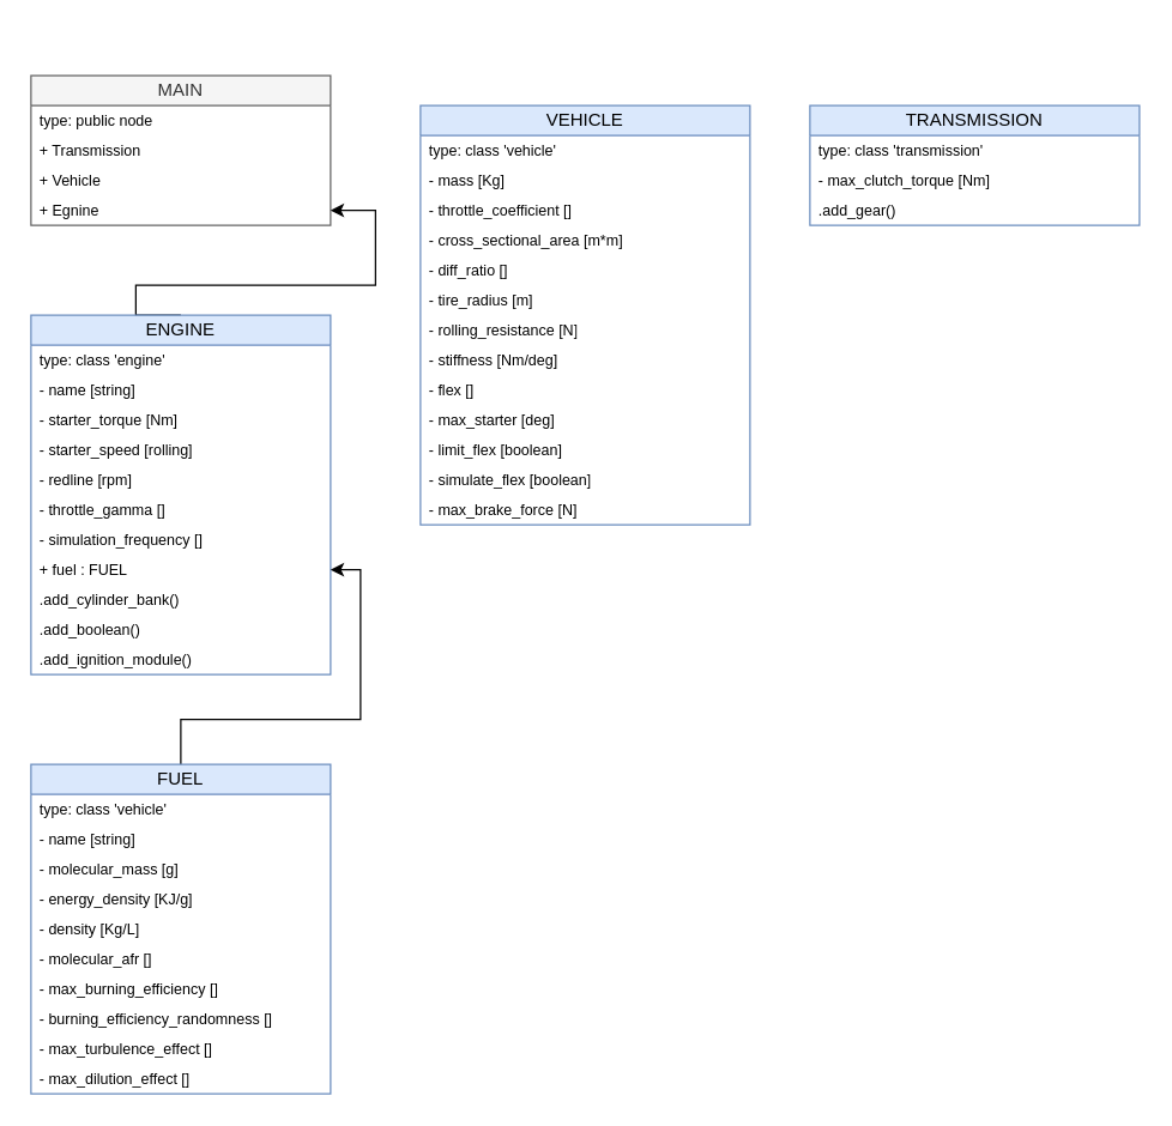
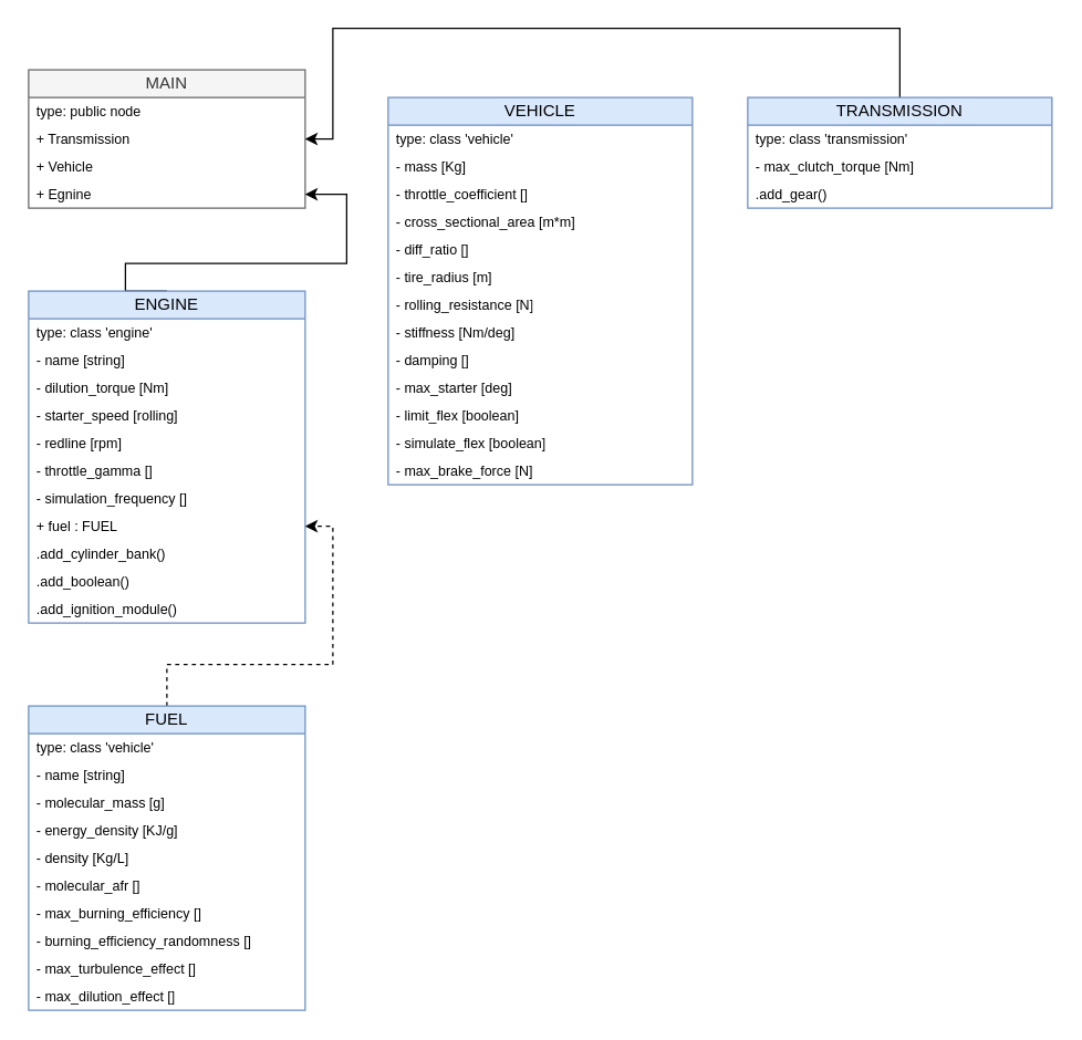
  <mxCell id="0" />
  <mxCell id="1" parent="0" />
  <mxCell id="2" value="MAIN" style="swimlane;fontStyle=0;childLayout=stackLayout;horizontal=1;startSize=20;fillColor=#f5f5f5;horizontalStack=0;resizeParent=1;resizeParentMax=0;resizeLast=0;collapsible=1;marginBottom=0;whiteSpace=wrap;verticalAlign=middle;html=1;spacing=0;fontColor=#333333;strokeColor=#666666;" vertex="1" parent="1"><mxGeometry x="20" y="50" width="200" height="100" as="geometry" /></mxCell>
  <mxCell id="3" value="type: public node" style="text;strokeColor=none;fillColor=none;align=left;verticalAlign=middle;spacingLeft=4;spacingRight=4;overflow=hidden;rotatable=0;points=[[0,0.5],[1,0.5]];portConstraint=eastwest;whiteSpace=wrap;html=1;fontSize=10;" vertex="1" parent="2"><mxGeometry y="20" width="200" height="20" as="geometry" /></mxCell>
  <mxCell id="4" value="+ Transmission" style="text;strokeColor=none;fillColor=none;align=left;verticalAlign=middle;spacingLeft=4;spacingRight=4;overflow=hidden;rotatable=0;points=[[0,0.5],[1,0.5]];portConstraint=eastwest;whiteSpace=wrap;html=1;fontSize=10;" vertex="1" parent="2"><mxGeometry y="40" width="200" height="20" as="geometry" /></mxCell>
  <mxCell id="5" value="+ Vehicle" style="text;strokeColor=none;fillColor=none;align=left;verticalAlign=middle;spacingLeft=4;spacingRight=4;overflow=hidden;rotatable=0;points=[[0,0.5],[1,0.5]];portConstraint=eastwest;whiteSpace=wrap;html=1;fontFamily=Helvetica;fontSize=10;fontColor=default;" vertex="1" parent="2"><mxGeometry y="60" width="200" height="20" as="geometry" /></mxCell>
  <mxCell id="6" value="+ Egnine" style="text;strokeColor=none;fillColor=none;align=left;verticalAlign=middle;spacingLeft=4;spacingRight=4;overflow=hidden;rotatable=0;points=[[0,0.5],[1,0.5]];portConstraint=eastwest;whiteSpace=wrap;html=1;fontFamily=Helvetica;fontSize=10;fontColor=default;" vertex="1" parent="2"><mxGeometry y="80" width="200" height="20" as="geometry" /></mxCell>
+ <mxCell id="7" style="edgeStyle=orthogonalEdgeStyle;rounded=0;orthogonalLoop=1;jettySize=auto;html=1;exitX=0.5;exitY=0;exitDx=0;exitDy=0;entryX=1;entryY=0.5;entryDx=0;entryDy=0;" edge="1" parent="1" source="8" target="4"><mxGeometry relative="1" as="geometry"><Array as="points"><mxPoint x="650" y="20" /><mxPoint x="240" y="20" /><mxPoint x="240" y="100" /></Array></mxGeometry></mxCell>
  <mxCell id="8" value="TRANSMISSION" style="swimlane;fontStyle=0;childLayout=stackLayout;horizontal=1;startSize=20;fillColor=#dae8fc;horizontalStack=0;resizeParent=1;resizeParentMax=0;resizeLast=0;collapsible=1;marginBottom=0;whiteSpace=wrap;verticalAlign=middle;html=1;spacing=0;strokeColor=#6c8ebf;" vertex="1" parent="1"><mxGeometry x="540" y="70" width="220" height="80" as="geometry" /></mxCell>
  <mxCell id="9" value="type: class 'transmission'" style="text;strokeColor=none;fillColor=none;align=left;verticalAlign=middle;spacingLeft=4;spacingRight=4;overflow=hidden;rotatable=0;points=[[0,0.5],[1,0.5]];portConstraint=eastwest;whiteSpace=wrap;html=1;fontSize=10;" vertex="1" parent="8"><mxGeometry y="20" width="220" height="20" as="geometry" /></mxCell>
  <mxCell id="10" value="- max_clutch_torque [Nm]" style="text;strokeColor=none;fillColor=none;align=left;verticalAlign=middle;spacingLeft=4;spacingRight=4;overflow=hidden;rotatable=0;points=[[0,0.5],[1,0.5]];portConstraint=eastwest;whiteSpace=wrap;html=1;fontSize=10;" vertex="1" parent="8"><mxGeometry y="40" width="220" height="20" as="geometry" /></mxCell>
  <mxCell id="11" value=".add_gear()" style="text;strokeColor=none;fillColor=none;align=left;verticalAlign=middle;spacingLeft=4;spacingRight=4;overflow=hidden;rotatable=0;points=[[0,0.5],[1,0.5]];portConstraint=eastwest;whiteSpace=wrap;html=1;fontFamily=Helvetica;fontSize=10;fontColor=default;" vertex="1" parent="8"><mxGeometry y="60" width="220" height="20" as="geometry" /></mxCell>
  <mxCell id="12" value="VEHICLE" style="swimlane;fontStyle=0;childLayout=stackLayout;horizontal=1;startSize=20;fillColor=#dae8fc;horizontalStack=0;resizeParent=1;resizeParentMax=0;resizeLast=0;collapsible=1;marginBottom=0;whiteSpace=wrap;verticalAlign=middle;html=1;spacing=0;strokeColor=#6c8ebf;" vertex="1" parent="1"><mxGeometry x="280" y="70" width="220" height="280" as="geometry" /></mxCell>
  <mxCell id="13" value="type: class 'vehicle'" style="text;strokeColor=none;fillColor=none;align=left;verticalAlign=middle;spacingLeft=4;spacingRight=4;overflow=hidden;rotatable=0;points=[[0,0.5],[1,0.5]];portConstraint=eastwest;whiteSpace=wrap;html=1;fontSize=10;" vertex="1" parent="12"><mxGeometry y="20" width="220" height="20" as="geometry" /></mxCell>
  <mxCell id="14" value="- mass [Kg]" style="text;strokeColor=none;fillColor=none;align=left;verticalAlign=middle;spacingLeft=4;spacingRight=4;overflow=hidden;rotatable=0;points=[[0,0.5],[1,0.5]];portConstraint=eastwest;whiteSpace=wrap;html=1;fontSize=10;" vertex="1" parent="12"><mxGeometry y="40" width="220" height="20" as="geometry" /></mxCell>
  <mxCell id="15" value="- throttle_coefficient []" style="text;strokeColor=none;fillColor=none;align=left;verticalAlign=middle;spacingLeft=4;spacingRight=4;overflow=hidden;rotatable=0;points=[[0,0.5],[1,0.5]];portConstraint=eastwest;whiteSpace=wrap;html=1;fontSize=10;" vertex="1" parent="12"><mxGeometry y="60" width="220" height="20" as="geometry" /></mxCell>
  <mxCell id="16" value="- cross_sectional_area [m*m]" style="text;strokeColor=none;fillColor=none;align=left;verticalAlign=middle;spacingLeft=4;spacingRight=4;overflow=hidden;rotatable=0;points=[[0,0.5],[1,0.5]];portConstraint=eastwest;whiteSpace=wrap;html=1;fontSize=10;" vertex="1" parent="12"><mxGeometry y="80" width="220" height="20" as="geometry" /></mxCell>
  <mxCell id="17" value="- diff_ratio []" style="text;strokeColor=none;fillColor=none;align=left;verticalAlign=middle;spacingLeft=4;spacingRight=4;overflow=hidden;rotatable=0;points=[[0,0.5],[1,0.5]];portConstraint=eastwest;whiteSpace=wrap;html=1;fontSize=10;" vertex="1" parent="12"><mxGeometry y="100" width="220" height="20" as="geometry" /></mxCell>
  <mxCell id="18" value="- tire_radius [m]" style="text;strokeColor=none;fillColor=none;align=left;verticalAlign=middle;spacingLeft=4;spacingRight=4;overflow=hidden;rotatable=0;points=[[0,0.5],[1,0.5]];portConstraint=eastwest;whiteSpace=wrap;html=1;fontSize=10;" vertex="1" parent="12"><mxGeometry y="120" width="220" height="20" as="geometry" /></mxCell>
  <mxCell id="19" value="- rolling_resistance [N]" style="text;strokeColor=none;fillColor=none;align=left;verticalAlign=middle;spacingLeft=4;spacingRight=4;overflow=hidden;rotatable=0;points=[[0,0.5],[1,0.5]];portConstraint=eastwest;whiteSpace=wrap;html=1;fontSize=10;" vertex="1" parent="12"><mxGeometry y="140" width="220" height="20" as="geometry" /></mxCell>
  <mxCell id="20" value="- stiffness [Nm/deg]" style="text;strokeColor=none;fillColor=none;align=left;verticalAlign=middle;spacingLeft=4;spacingRight=4;overflow=hidden;rotatable=0;points=[[0,0.5],[1,0.5]];portConstraint=eastwest;whiteSpace=wrap;html=1;fontSize=10;" vertex="1" parent="12"><mxGeometry y="160" width="220" height="20" as="geometry" /></mxCell>
- <mxCell id="21" value="- flex []" style="text;strokeColor=none;fillColor=none;align=left;verticalAlign=middle;spacingLeft=4;spacingRight=4;overflow=hidden;rotatable=0;points=[[0,0.5],[1,0.5]];portConstraint=eastwest;whiteSpace=wrap;html=1;fontSize=10;" vertex="1" parent="12"><mxGeometry y="180" width="220" height="20" as="geometry" /></mxCell>
+ <mxCell id="21" value="- damping []" style="text;strokeColor=none;fillColor=none;align=left;verticalAlign=middle;spacingLeft=4;spacingRight=4;overflow=hidden;rotatable=0;points=[[0,0.5],[1,0.5]];portConstraint=eastwest;whiteSpace=wrap;html=1;fontSize=10;" vertex="1" parent="12"><mxGeometry y="180" width="220" height="20" as="geometry" /></mxCell>
  <mxCell id="22" value="- max_starter [deg]" style="text;strokeColor=none;fillColor=none;align=left;verticalAlign=middle;spacingLeft=4;spacingRight=4;overflow=hidden;rotatable=0;points=[[0,0.5],[1,0.5]];portConstraint=eastwest;whiteSpace=wrap;html=1;fontSize=10;" vertex="1" parent="12"><mxGeometry y="200" width="220" height="20" as="geometry" /></mxCell>
  <mxCell id="23" value="- limit_flex [boolean]" style="text;strokeColor=none;fillColor=none;align=left;verticalAlign=middle;spacingLeft=4;spacingRight=4;overflow=hidden;rotatable=0;points=[[0,0.5],[1,0.5]];portConstraint=eastwest;whiteSpace=wrap;html=1;fontSize=10;" vertex="1" parent="12"><mxGeometry y="220" width="220" height="20" as="geometry" /></mxCell>
  <mxCell id="24" value="- simulate_flex [boolean]" style="text;strokeColor=none;fillColor=none;align=left;verticalAlign=middle;spacingLeft=4;spacingRight=4;overflow=hidden;rotatable=0;points=[[0,0.5],[1,0.5]];portConstraint=eastwest;whiteSpace=wrap;html=1;fontSize=10;" vertex="1" parent="12"><mxGeometry y="240" width="220" height="20" as="geometry" /></mxCell>
  <mxCell id="25" value="- max_brake_force [N]" style="text;strokeColor=none;fillColor=none;align=left;verticalAlign=middle;spacingLeft=4;spacingRight=4;overflow=hidden;rotatable=0;points=[[0,0.5],[1,0.5]];portConstraint=eastwest;whiteSpace=wrap;html=1;fontSize=10;" vertex="1" parent="12"><mxGeometry y="260" width="220" height="20" as="geometry" /></mxCell>
  <mxCell id="26" style="edgeStyle=orthogonalEdgeStyle;rounded=0;orthogonalLoop=1;jettySize=auto;html=1;exitX=0.5;exitY=0;exitDx=0;exitDy=0;entryX=1;entryY=0.5;entryDx=0;entryDy=0;" edge="1" parent="1" source="27" target="6"><mxGeometry relative="1" as="geometry"><Array as="points"><mxPoint x="90" y="210" /><mxPoint x="90" y="190" /><mxPoint x="250" y="190" /><mxPoint x="250" y="140" /></Array></mxGeometry></mxCell>
  <mxCell id="27" value="ENGINE" style="swimlane;fontStyle=0;childLayout=stackLayout;horizontal=1;startSize=20;fillColor=#dae8fc;horizontalStack=0;resizeParent=1;resizeParentMax=0;resizeLast=0;collapsible=1;marginBottom=0;whiteSpace=wrap;verticalAlign=middle;html=1;spacing=0;strokeColor=#6c8ebf;" vertex="1" parent="1"><mxGeometry x="20" y="210" width="200" height="240" as="geometry" /></mxCell>
  <mxCell id="28" value="type: class 'engine'" style="text;strokeColor=none;fillColor=none;align=left;verticalAlign=middle;spacingLeft=4;spacingRight=4;overflow=hidden;rotatable=0;points=[[0,0.5],[1,0.5]];portConstraint=eastwest;whiteSpace=wrap;html=1;fontSize=10;" vertex="1" parent="27"><mxGeometry y="20" width="200" height="20" as="geometry" /></mxCell>
  <mxCell id="29" value="- name [string]" style="text;strokeColor=none;fillColor=none;align=left;verticalAlign=middle;spacingLeft=4;spacingRight=4;overflow=hidden;rotatable=0;points=[[0,0.5],[1,0.5]];portConstraint=eastwest;whiteSpace=wrap;html=1;fontSize=10;" vertex="1" parent="27"><mxGeometry y="40" width="200" height="20" as="geometry" /></mxCell>
- <mxCell id="30" value="- starter_torque [Nm]" style="text;strokeColor=none;fillColor=none;align=left;verticalAlign=middle;spacingLeft=4;spacingRight=4;overflow=hidden;rotatable=0;points=[[0,0.5],[1,0.5]];portConstraint=eastwest;whiteSpace=wrap;html=1;fontSize=10;" vertex="1" parent="27"><mxGeometry y="60" width="200" height="20" as="geometry" /></mxCell>
+ <mxCell id="30" value="- dilution_torque [Nm]" style="text;strokeColor=none;fillColor=none;align=left;verticalAlign=middle;spacingLeft=4;spacingRight=4;overflow=hidden;rotatable=0;points=[[0,0.5],[1,0.5]];portConstraint=eastwest;whiteSpace=wrap;html=1;fontSize=10;" vertex="1" parent="27"><mxGeometry y="60" width="200" height="20" as="geometry" /></mxCell>
  <mxCell id="31" value="- starter_speed [rolling]" style="text;strokeColor=none;fillColor=none;align=left;verticalAlign=middle;spacingLeft=4;spacingRight=4;overflow=hidden;rotatable=0;points=[[0,0.5],[1,0.5]];portConstraint=eastwest;whiteSpace=wrap;html=1;fontSize=10;" vertex="1" parent="27"><mxGeometry y="80" width="200" height="20" as="geometry" /></mxCell>
  <mxCell id="32" value="- redline [rpm]" style="text;strokeColor=none;fillColor=none;align=left;verticalAlign=middle;spacingLeft=4;spacingRight=4;overflow=hidden;rotatable=0;points=[[0,0.5],[1,0.5]];portConstraint=eastwest;whiteSpace=wrap;html=1;fontSize=10;" vertex="1" parent="27"><mxGeometry y="100" width="200" height="20" as="geometry" /></mxCell>
  <mxCell id="33" value="- throttle_gamma []" style="text;strokeColor=none;fillColor=none;align=left;verticalAlign=middle;spacingLeft=4;spacingRight=4;overflow=hidden;rotatable=0;points=[[0,0.5],[1,0.5]];portConstraint=eastwest;whiteSpace=wrap;html=1;fontSize=10;" vertex="1" parent="27"><mxGeometry y="120" width="200" height="20" as="geometry" /></mxCell>
  <mxCell id="34" value="- simulation_frequency []" style="text;strokeColor=none;fillColor=none;align=left;verticalAlign=middle;spacingLeft=4;spacingRight=4;overflow=hidden;rotatable=0;points=[[0,0.5],[1,0.5]];portConstraint=eastwest;whiteSpace=wrap;html=1;fontSize=10;" vertex="1" parent="27"><mxGeometry y="140" width="200" height="20" as="geometry" /></mxCell>
  <mxCell id="35" value="+ fuel : FUEL" style="text;strokeColor=none;fillColor=none;align=left;verticalAlign=middle;spacingLeft=4;spacingRight=4;overflow=hidden;rotatable=0;points=[[0,0.5],[1,0.5]];portConstraint=eastwest;whiteSpace=wrap;html=1;fontSize=10;" vertex="1" parent="27"><mxGeometry y="160" width="200" height="20" as="geometry" /></mxCell>
  <mxCell id="36" value=".add_cylinder_bank()" style="text;strokeColor=none;fillColor=none;align=left;verticalAlign=middle;spacingLeft=4;spacingRight=4;overflow=hidden;rotatable=0;points=[[0,0.5],[1,0.5]];portConstraint=eastwest;whiteSpace=wrap;html=1;fontFamily=Helvetica;fontSize=10;fontColor=default;" vertex="1" parent="27"><mxGeometry y="180" width="200" height="20" as="geometry" /></mxCell>
  <mxCell id="37" value=".add_boolean()" style="text;strokeColor=none;fillColor=none;align=left;verticalAlign=middle;spacingLeft=4;spacingRight=4;overflow=hidden;rotatable=0;points=[[0,0.5],[1,0.5]];portConstraint=eastwest;whiteSpace=wrap;html=1;fontFamily=Helvetica;fontSize=10;fontColor=default;" vertex="1" parent="27"><mxGeometry y="200" width="200" height="20" as="geometry" /></mxCell>
  <mxCell id="38" value=".add_ignition_module()" style="text;strokeColor=none;fillColor=none;align=left;verticalAlign=middle;spacingLeft=4;spacingRight=4;overflow=hidden;rotatable=0;points=[[0,0.5],[1,0.5]];portConstraint=eastwest;whiteSpace=wrap;html=1;fontFamily=Helvetica;fontSize=10;fontColor=default;" vertex="1" parent="27"><mxGeometry y="220" width="200" height="20" as="geometry" /></mxCell>
- <mxCell id="39" style="edgeStyle=orthogonalEdgeStyle;rounded=0;orthogonalLoop=1;jettySize=auto;html=1;" edge="1" parent="1" source="40" target="35"><mxGeometry relative="1" as="geometry"><Array as="points"><mxPoint x="120" y="480" /><mxPoint x="240" y="480" /><mxPoint x="240" y="380" /></Array></mxGeometry></mxCell>
+ <mxCell id="39" style="edgeStyle=orthogonalEdgeStyle;rounded=0;orthogonalLoop=1;jettySize=auto;html=1;dashed=1;" edge="1" parent="1" source="40" target="35"><mxGeometry relative="1" as="geometry"><Array as="points"><mxPoint x="120" y="480" /><mxPoint x="240" y="480" /><mxPoint x="240" y="380" /></Array></mxGeometry></mxCell>
  <mxCell id="40" value="FUEL" style="swimlane;fontStyle=0;childLayout=stackLayout;horizontal=1;startSize=20;fillColor=#dae8fc;horizontalStack=0;resizeParent=1;resizeParentMax=0;resizeLast=0;collapsible=1;marginBottom=0;whiteSpace=wrap;verticalAlign=middle;html=1;spacing=0;strokeColor=#6c8ebf;" vertex="1" parent="1"><mxGeometry x="20" y="510" width="200" height="220" as="geometry" /></mxCell>
  <mxCell id="41" value="type: class 'vehicle'" style="text;strokeColor=none;fillColor=none;align=left;verticalAlign=middle;spacingLeft=4;spacingRight=4;overflow=hidden;rotatable=0;points=[[0,0.5],[1,0.5]];portConstraint=eastwest;whiteSpace=wrap;html=1;fontSize=10;" vertex="1" parent="40"><mxGeometry y="20" width="200" height="20" as="geometry" /></mxCell>
  <mxCell id="42" value="- name [string]" style="text;strokeColor=none;fillColor=none;align=left;verticalAlign=middle;spacingLeft=4;spacingRight=4;overflow=hidden;rotatable=0;points=[[0,0.5],[1,0.5]];portConstraint=eastwest;whiteSpace=wrap;html=1;fontSize=10;" vertex="1" parent="40"><mxGeometry y="40" width="200" height="20" as="geometry" /></mxCell>
  <mxCell id="43" value="- molecular_mass [g]" style="text;strokeColor=none;fillColor=none;align=left;verticalAlign=middle;spacingLeft=4;spacingRight=4;overflow=hidden;rotatable=0;points=[[0,0.5],[1,0.5]];portConstraint=eastwest;whiteSpace=wrap;html=1;fontSize=10;" vertex="1" parent="40"><mxGeometry y="60" width="200" height="20" as="geometry" /></mxCell>
  <mxCell id="44" value="- energy_density [KJ/g]" style="text;strokeColor=none;fillColor=none;align=left;verticalAlign=middle;spacingLeft=4;spacingRight=4;overflow=hidden;rotatable=0;points=[[0,0.5],[1,0.5]];portConstraint=eastwest;whiteSpace=wrap;html=1;fontSize=10;" vertex="1" parent="40"><mxGeometry y="80" width="200" height="20" as="geometry" /></mxCell>
  <mxCell id="45" value="- density [Kg/L]" style="text;strokeColor=none;fillColor=none;align=left;verticalAlign=middle;spacingLeft=4;spacingRight=4;overflow=hidden;rotatable=0;points=[[0,0.5],[1,0.5]];portConstraint=eastwest;whiteSpace=wrap;html=1;fontSize=10;" vertex="1" parent="40"><mxGeometry y="100" width="200" height="20" as="geometry" /></mxCell>
  <mxCell id="46" value="- molecular_afr []" style="text;strokeColor=none;fillColor=none;align=left;verticalAlign=middle;spacingLeft=4;spacingRight=4;overflow=hidden;rotatable=0;points=[[0,0.5],[1,0.5]];portConstraint=eastwest;whiteSpace=wrap;html=1;fontSize=10;" vertex="1" parent="40"><mxGeometry y="120" width="200" height="20" as="geometry" /></mxCell>
  <mxCell id="47" value="- max_burning_efficiency []" style="text;strokeColor=none;fillColor=none;align=left;verticalAlign=middle;spacingLeft=4;spacingRight=4;overflow=hidden;rotatable=0;points=[[0,0.5],[1,0.5]];portConstraint=eastwest;whiteSpace=wrap;html=1;fontSize=10;" vertex="1" parent="40"><mxGeometry y="140" width="200" height="20" as="geometry" /></mxCell>
  <mxCell id="48" value="- burning_efficiency_randomness []" style="text;strokeColor=none;fillColor=none;align=left;verticalAlign=middle;spacingLeft=4;spacingRight=4;overflow=hidden;rotatable=0;points=[[0,0.5],[1,0.5]];portConstraint=eastwest;whiteSpace=wrap;html=1;fontSize=10;" vertex="1" parent="40"><mxGeometry y="160" width="200" height="20" as="geometry" /></mxCell>
  <mxCell id="49" value="- max_turbulence_effect []" style="text;strokeColor=none;fillColor=none;align=left;verticalAlign=middle;spacingLeft=4;spacingRight=4;overflow=hidden;rotatable=0;points=[[0,0.5],[1,0.5]];portConstraint=eastwest;whiteSpace=wrap;html=1;fontSize=10;" vertex="1" parent="40"><mxGeometry y="180" width="200" height="20" as="geometry" /></mxCell>
  <mxCell id="50" value="- max_dilution_effect []" style="text;strokeColor=none;fillColor=none;align=left;verticalAlign=middle;spacingLeft=4;spacingRight=4;overflow=hidden;rotatable=0;points=[[0,0.5],[1,0.5]];portConstraint=eastwest;whiteSpace=wrap;html=1;fontSize=10;" vertex="1" parent="40"><mxGeometry y="200" width="200" height="20" as="geometry" /></mxCell>
